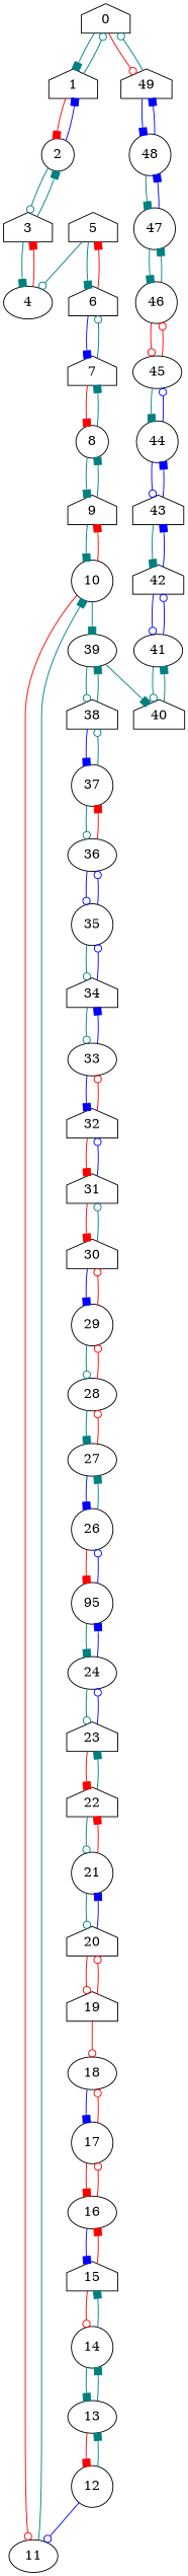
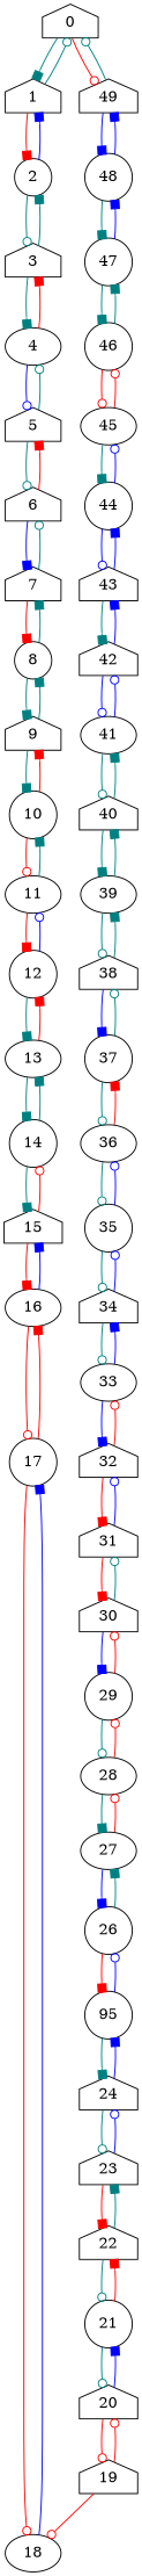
  strict digraph {
    fontname="DejaVu Serif"
    node [fontname="DejaVu Serif" shape=house]
    edge [arrowhead=box color=teal fontname="DejaVu Serif"]
    0
    1
    49
    2 [shape=circle]
    48 [shape=circle]
    3
    47 [shape=circle]
    4 [shape=ellipse]
    5
    6
    7
    8 [shape=circle]
    9
    10 [shape=circle]
    11 [shape=ellipse]
    12 [shape=circle]
    13 [shape=ellipse]
    14 [shape=circle]
    15
    16 [shape=ellipse]
    17 [shape=circle]
    18 [shape=ellipse]
    19
    20
    21 [shape=circle]
    22
    23
-   24 [shape=ellipse]
+   24
    n29 [label=95 shape=circle]
    26 [shape=circle]
    27 [shape=ellipse]
    28 [shape=ellipse]
    29 [shape=circle]
    30
    31
    32
    33 [shape=ellipse]
    34
    35 [shape=circle]
    36 [shape=ellipse]
    37 [shape=circle]
    38
    39 [shape=ellipse]
    40
    41 [shape=ellipse]
    42
    43
    44 [shape=circle]
    45 [shape=ellipse]
    46 [shape=circle]
    0 -> 1
    0 -> 49 [arrowhead=odot color=red]
    1 -> 0 [arrowhead=odot]
    1 -> 2 [color=red]
    49 -> 0 [arrowhead=odot]
    49 -> 48 [color=blue]
    2 -> 1 [color=blue]
    2 -> 3 [arrowhead=odot]
    48 -> 49 [color=blue]
    48 -> 47
    3 -> 2
    3 -> 4
    47 -> 48 [color=blue]
    47 -> 46
    4 -> 3 [color=red]
+   4 -> 5 [arrowhead=odot color=blue]
    5 -> 4 [arrowhead=odot]
-   5 -> 6
+   5 -> 6 [arrowhead=odot]
    6 -> 5 [color=red]
    6 -> 7 [color=blue]
    7 -> 6 [arrowhead=odot]
    7 -> 8 [color=red]
    8 -> 7
    8 -> 9
    9 -> 8
    9 -> 10
    10 -> 9 [color=red]
    10 -> 11 [arrowhead=odot color=red]
    11 -> 10
+   11 -> 12 [color=red]
    12 -> 11 [arrowhead=odot color=blue]
    12 -> 13
    13 -> 12 [color=red]
    13 -> 14
    14 -> 13
    14 -> 15
    15 -> 14 [arrowhead=odot color=red]
    15 -> 16 [color=red]
    16 -> 15 [color=blue]
    16 -> 17 [arrowhead=odot color=red]
    17 -> 16 [color=red]
    17 -> 18 [arrowhead=odot color=red]
    18 -> 17 [color=blue]
    19 -> 18 [arrowhead=odot color=red]
    19 -> 20 [arrowhead=odot color=red]
    20 -> 19 [arrowhead=odot color=red]
    20 -> 21 [color=blue]
    21 -> 20 [arrowhead=odot]
    21 -> 22 [color=red]
    22 -> 21 [arrowhead=odot]
    22 -> 23
    23 -> 22 [color=red]
    23 -> 24 [arrowhead=odot color=blue]
    24 -> 23 [arrowhead=odot]
    24 -> n29 [color=blue]
    n29 -> 24
    n29 -> 26 [arrowhead=odot color=blue]
    26 -> n29 [color=red]
    26 -> 27
    27 -> 26 [color=blue]
    27 -> 28 [arrowhead=odot color=red]
    28 -> 27
    28 -> 29 [arrowhead=odot color=red]
    29 -> 28 [arrowhead=odot]
    29 -> 30 [arrowhead=odot color=red]
    30 -> 29 [color=blue]
    30 -> 31 [arrowhead=odot]
    31 -> 30 [color=red]
    31 -> 32 [arrowhead=odot color=blue]
    32 -> 31 [color=red]
    32 -> 33 [arrowhead=odot color=red]
    33 -> 32 [color=blue]
    33 -> 34 [color=blue]
    34 -> 33 [arrowhead=odot]
    34 -> 35 [arrowhead=odot color=blue]
    35 -> 34 [arrowhead=odot]
    35 -> 36 [arrowhead=odot color=blue]
-   36 -> 35 [arrowhead=odot color=blue]
+   36 -> 35 [arrowhead=odot]
    36 -> 37 [color=red]
    37 -> 36 [arrowhead=odot]
    37 -> 38 [arrowhead=odot]
    38 -> 37 [color=blue]
    38 -> 39
    39 -> 38 [arrowhead=odot]
    39 -> 40
-   10 -> 39
+   40 -> 39
    40 -> 41
    41 -> 40 [arrowhead=odot]
    41 -> 42 [arrowhead=odot color=blue]
    42 -> 41 [arrowhead=odot color=blue]
    42 -> 43 [color=blue]
    43 -> 42
    43 -> 44 [color=blue]
    44 -> 43 [arrowhead=odot color=blue]
    44 -> 45 [arrowhead=odot color=blue]
    45 -> 44
    45 -> 46 [arrowhead=odot color=red]
    46 -> 47
    46 -> 45 [arrowhead=odot color=red]
  }
